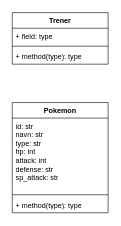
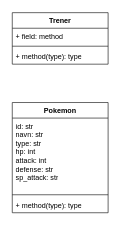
  <mxCell id="0" />
  <mxCell id="1" parent="0" />
  <mxCell id="2" value="Trener" style="swimlane;fontStyle=1;align=center;verticalAlign=top;childLayout=stackLayout;horizontal=1;startSize=26;horizontalStack=0;resizeParent=1;resizeParentMax=0;resizeLast=0;collapsible=1;marginBottom=0;whiteSpace=wrap;html=1;" vertex="1" parent="1"><mxGeometry x="20" y="20" width="160" height="86" as="geometry" /></mxCell>
- <mxCell id="3" value="+ field: type" style="text;strokeColor=none;fillColor=none;align=left;verticalAlign=top;spacingLeft=4;spacingRight=4;overflow=hidden;rotatable=0;points=[[0,0.5],[1,0.5]];portConstraint=eastwest;whiteSpace=wrap;html=1;" vertex="1" parent="2"><mxGeometry y="26" width="160" height="26" as="geometry" /></mxCell>
+ <mxCell id="3" value="+ field: method" style="text;strokeColor=none;fillColor=none;align=left;verticalAlign=top;spacingLeft=4;spacingRight=4;overflow=hidden;rotatable=0;points=[[0,0.5],[1,0.5]];portConstraint=eastwest;whiteSpace=wrap;html=1;" vertex="1" parent="2"><mxGeometry y="26" width="160" height="26" as="geometry" /></mxCell>
  <mxCell id="4" value="" style="line;strokeWidth=1;fillColor=none;align=left;verticalAlign=middle;spacingTop=-1;spacingLeft=3;spacingRight=3;rotatable=0;labelPosition=right;points=[];portConstraint=eastwest;strokeColor=inherit;" vertex="1" parent="2"><mxGeometry y="52" width="160" height="8" as="geometry" /></mxCell>
  <mxCell id="5" value="+ method(type): type" style="text;strokeColor=none;fillColor=none;align=left;verticalAlign=top;spacingLeft=4;spacingRight=4;overflow=hidden;rotatable=0;points=[[0,0.5],[1,0.5]];portConstraint=eastwest;whiteSpace=wrap;html=1;" vertex="1" parent="2"><mxGeometry y="60" width="160" height="26" as="geometry" /></mxCell>
  <mxCell id="6" value="Pokemon" style="swimlane;fontStyle=1;align=center;verticalAlign=top;childLayout=stackLayout;horizontal=1;startSize=26;horizontalStack=0;resizeParent=1;resizeParentMax=0;resizeLast=0;collapsible=1;marginBottom=0;whiteSpace=wrap;html=1;" vertex="1" parent="1"><mxGeometry x="20" y="170" width="160" height="184" as="geometry" /></mxCell>
  <mxCell id="7" value="id: str&lt;br&gt;navn: str&lt;br&gt;type: str&lt;br&gt;hp: int&lt;br&gt;attack: int&lt;br&gt;defense: str&lt;br&gt;sp_attack: str" style="text;strokeColor=none;fillColor=none;align=left;verticalAlign=top;spacingLeft=4;spacingRight=4;overflow=hidden;rotatable=0;points=[[0,0.5],[1,0.5]];portConstraint=eastwest;whiteSpace=wrap;html=1;" vertex="1" parent="6"><mxGeometry y="26" width="160" height="124" as="geometry" /></mxCell>
  <mxCell id="8" value="" style="line;strokeWidth=1;fillColor=none;align=left;verticalAlign=middle;spacingTop=-1;spacingLeft=3;spacingRight=3;rotatable=0;labelPosition=right;points=[];portConstraint=eastwest;strokeColor=inherit;" vertex="1" parent="6"><mxGeometry y="150" width="160" height="8" as="geometry" /></mxCell>
  <mxCell id="9" value="+ method(type): type" style="text;strokeColor=none;fillColor=none;align=left;verticalAlign=top;spacingLeft=4;spacingRight=4;overflow=hidden;rotatable=0;points=[[0,0.5],[1,0.5]];portConstraint=eastwest;whiteSpace=wrap;html=1;" vertex="1" parent="6"><mxGeometry y="158" width="160" height="26" as="geometry" /></mxCell>
